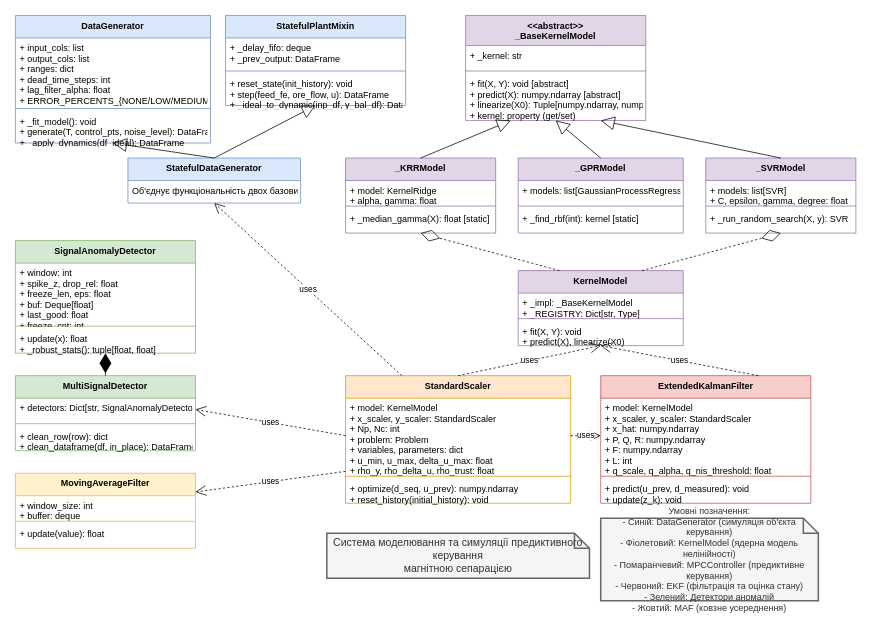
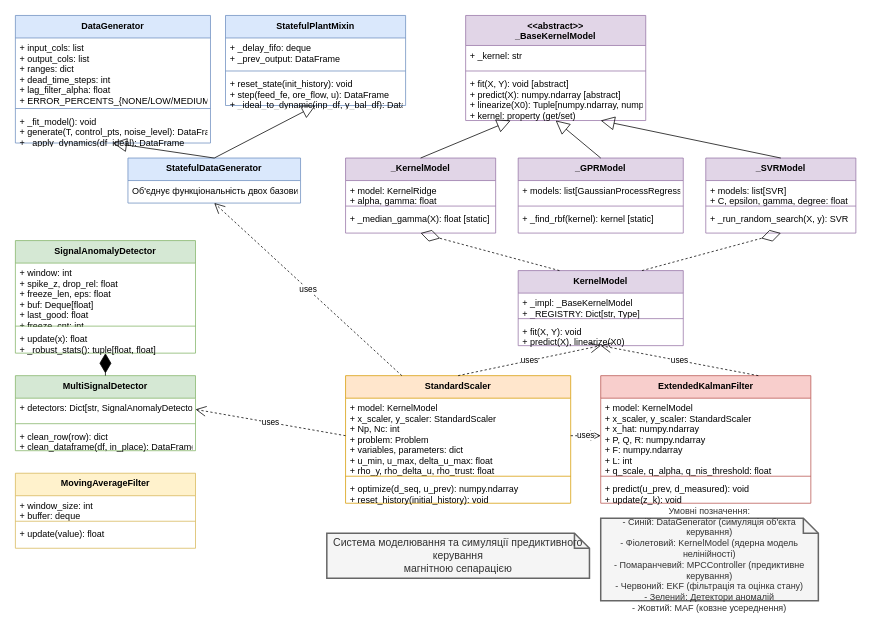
  <mxCell id="0" />
  <mxCell id="1" parent="0" />
  <mxCell id="2" value="DataGenerator" style="swimlane;fontStyle=1;align=center;verticalAlign=top;childLayout=stackLayout;horizontal=1;startSize=30;horizontalStack=0;resizeParent=1;resizeParentMax=0;resizeLast=0;collapsible=1;marginBottom=0;fillColor=#dae8fc;strokeColor=#6c8ebf;" parent="1" vertex="1"><mxGeometry x="20" y="20" width="260" height="170" as="geometry" /></mxCell>
  <mxCell id="3" value="+ input_cols: list&#10;+ output_cols: list&#10;+ ranges: dict&#10;+ dead_time_steps: int&#10;+ lag_filter_alpha: float&#10;+ ERROR_PERCENTS_{NONE/LOW/MEDIUM/HIGH}: dict" style="text;strokeColor=none;fillColor=none;align=left;verticalAlign=top;spacingLeft=4;spacingRight=4;overflow=hidden;rotatable=0;points=[[0,0.5],[1,0.5]];portConstraint=eastwest;" parent="2" vertex="1"><mxGeometry y="30" width="260" height="90" as="geometry" /></mxCell>
  <mxCell id="4" value="" style="line;strokeWidth=1;fillColor=none;align=left;verticalAlign=middle;spacingTop=-1;spacingLeft=3;spacingRight=3;rotatable=0;labelPosition=right;points=[];portConstraint=eastwest;strokeColor=inherit;" parent="2" vertex="1"><mxGeometry y="120" width="260" height="8" as="geometry" /></mxCell>
  <mxCell id="5" value="+ _fit_model(): void&#10;+ generate(T, control_pts, noise_level): DataFrame&#10;+ _apply_dynamics(df_ideal): DataFrame" style="text;strokeColor=none;fillColor=none;align=left;verticalAlign=top;spacingLeft=4;spacingRight=4;overflow=hidden;rotatable=0;points=[[0,0.5],[1,0.5]];portConstraint=eastwest;" parent="2" vertex="1"><mxGeometry y="128" width="260" height="42" as="geometry" /></mxCell>
  <mxCell id="6" value="StatefulPlantMixin" style="swimlane;fontStyle=1;align=center;verticalAlign=top;childLayout=stackLayout;horizontal=1;startSize=30;horizontalStack=0;resizeParent=1;resizeParentMax=0;resizeLast=0;collapsible=1;marginBottom=0;fillColor=#dae8fc;strokeColor=#6c8ebf;" parent="1" vertex="1"><mxGeometry x="300" y="20" width="240" height="120" as="geometry" /></mxCell>
  <mxCell id="7" value="+ _delay_fifo: deque&#10;+ _prev_output: DataFrame" style="text;strokeColor=none;fillColor=none;align=left;verticalAlign=top;spacingLeft=4;spacingRight=4;overflow=hidden;rotatable=0;points=[[0,0.5],[1,0.5]];portConstraint=eastwest;" parent="6" vertex="1"><mxGeometry y="30" width="240" height="40" as="geometry" /></mxCell>
  <mxCell id="8" value="" style="line;strokeWidth=1;fillColor=none;align=left;verticalAlign=middle;spacingTop=-1;spacingLeft=3;spacingRight=3;rotatable=0;labelPosition=right;points=[];portConstraint=eastwest;strokeColor=inherit;" parent="6" vertex="1"><mxGeometry y="70" width="240" height="8" as="geometry" /></mxCell>
  <mxCell id="9" value="+ reset_state(init_history): void&#10;+ step(feed_fe, ore_flow, u): DataFrame&#10;+ _ideal_to_dynamic(inp_df, y_bal_df): DataFrame" style="text;strokeColor=none;fillColor=none;align=left;verticalAlign=top;spacingLeft=4;spacingRight=4;overflow=hidden;rotatable=0;points=[[0,0.5],[1,0.5]];portConstraint=eastwest;" parent="6" vertex="1"><mxGeometry y="78" width="240" height="42" as="geometry" /></mxCell>
  <mxCell id="10" value="StatefulDataGenerator" style="swimlane;fontStyle=1;align=center;verticalAlign=top;childLayout=stackLayout;horizontal=1;startSize=30;horizontalStack=0;resizeParent=1;resizeParentMax=0;resizeLast=0;collapsible=1;marginBottom=0;fillColor=#dae8fc;strokeColor=#6c8ebf;" parent="1" vertex="1"><mxGeometry x="170" y="210" width="230" height="60" as="geometry" /></mxCell>
  <mxCell id="11" value="Об'єднує функціональність двох базових класів" style="text;strokeColor=none;fillColor=none;align=left;verticalAlign=top;spacingLeft=4;spacingRight=4;overflow=hidden;rotatable=0;points=[[0,0.5],[1,0.5]];portConstraint=eastwest;" parent="10" vertex="1"><mxGeometry y="30" width="230" height="30" as="geometry" /></mxCell>
  <mxCell id="12" value="" style="endArrow=block;endSize=16;endFill=0;html=1;rounded=0;exitX=0.5;exitY=0;exitDx=0;exitDy=0;entryX=0.5;entryY=1;entryDx=0;entryDy=0;" parent="1" source="10" target="2" edge="1"><mxGeometry width="160" relative="1" as="geometry"><mxPoint x="330" y="380" as="sourcePoint" /><mxPoint x="490" y="380" as="targetPoint" /></mxGeometry></mxCell>
  <mxCell id="13" value="" style="endArrow=block;endSize=16;endFill=0;html=1;rounded=0;exitX=0.5;exitY=0;exitDx=0;exitDy=0;entryX=0.5;entryY=1;entryDx=0;entryDy=0;" parent="1" source="10" target="6" edge="1"><mxGeometry width="160" relative="1" as="geometry"><mxPoint x="295" y="220" as="sourcePoint" /><mxPoint x="160" y="200" as="targetPoint" /></mxGeometry></mxCell>
  <mxCell id="14" value="&lt;&lt;abstract&gt;&gt;&#10;_BaseKernelModel" style="swimlane;fontStyle=1;align=center;verticalAlign=top;childLayout=stackLayout;horizontal=1;startSize=40;horizontalStack=0;resizeParent=1;resizeParentMax=0;resizeLast=0;collapsible=1;marginBottom=0;fillColor=#e1d5e7;strokeColor=#9673a6;" parent="1" vertex="1"><mxGeometry x="620" y="20" width="240" height="140" as="geometry" /></mxCell>
  <mxCell id="15" value="+ _kernel: str" style="text;strokeColor=none;fillColor=none;align=left;verticalAlign=top;spacingLeft=4;spacingRight=4;overflow=hidden;rotatable=0;points=[[0,0.5],[1,0.5]];portConstraint=eastwest;" parent="14" vertex="1"><mxGeometry y="40" width="240" height="30" as="geometry" /></mxCell>
  <mxCell id="16" value="" style="line;strokeWidth=1;fillColor=none;align=left;verticalAlign=middle;spacingTop=-1;spacingLeft=3;spacingRight=3;rotatable=0;labelPosition=right;points=[];portConstraint=eastwest;strokeColor=inherit;" parent="14" vertex="1"><mxGeometry y="70" width="240" height="8" as="geometry" /></mxCell>
  <mxCell id="17" value="+ fit(X, Y): void [abstract]&#10;+ predict(X): numpy.ndarray [abstract]&#10;+ linearize(X0): Tuple[numpy.ndarray, numpy.ndarray] [abstract]&#10;+ kernel: property (get/set)" style="text;strokeColor=none;fillColor=none;align=left;verticalAlign=top;spacingLeft=4;spacingRight=4;overflow=hidden;rotatable=0;points=[[0,0.5],[1,0.5]];portConstraint=eastwest;" parent="14" vertex="1"><mxGeometry y="78" width="240" height="62" as="geometry" /></mxCell>
- <mxCell id="18" value="_KRRModel" style="swimlane;fontStyle=1;align=center;verticalAlign=top;childLayout=stackLayout;horizontal=1;startSize=30;horizontalStack=0;resizeParent=1;resizeParentMax=0;resizeLast=0;collapsible=1;marginBottom=0;fillColor=#e1d5e7;strokeColor=#9673a6;" parent="1" vertex="1"><mxGeometry x="460" y="210" width="200" height="100" as="geometry" /></mxCell>
+ <mxCell id="18" value="_KernelModel" style="swimlane;fontStyle=1;align=center;verticalAlign=top;childLayout=stackLayout;horizontal=1;startSize=30;horizontalStack=0;resizeParent=1;resizeParentMax=0;resizeLast=0;collapsible=1;marginBottom=0;fillColor=#e1d5e7;strokeColor=#9673a6;" parent="1" vertex="1"><mxGeometry x="460" y="210" width="200" height="100" as="geometry" /></mxCell>
  <mxCell id="19" value="+ model: KernelRidge&#10;+ alpha, gamma: float" style="text;strokeColor=none;fillColor=none;align=left;verticalAlign=top;spacingLeft=4;spacingRight=4;overflow=hidden;rotatable=0;points=[[0,0.5],[1,0.5]];portConstraint=eastwest;" parent="18" vertex="1"><mxGeometry y="30" width="200" height="30" as="geometry" /></mxCell>
  <mxCell id="20" value="" style="line;strokeWidth=1;fillColor=none;align=left;verticalAlign=middle;spacingTop=-1;spacingLeft=3;spacingRight=3;rotatable=0;labelPosition=right;points=[];portConstraint=eastwest;strokeColor=inherit;" parent="18" vertex="1"><mxGeometry y="60" width="200" height="8" as="geometry" /></mxCell>
  <mxCell id="21" value="+ _median_gamma(X): float [static]" style="text;strokeColor=none;fillColor=none;align=left;verticalAlign=top;spacingLeft=4;spacingRight=4;overflow=hidden;rotatable=0;points=[[0,0.5],[1,0.5]];portConstraint=eastwest;" parent="18" vertex="1"><mxGeometry y="68" width="200" height="32" as="geometry" /></mxCell>
  <mxCell id="22" value="_GPRModel" style="swimlane;fontStyle=1;align=center;verticalAlign=top;childLayout=stackLayout;horizontal=1;startSize=30;horizontalStack=0;resizeParent=1;resizeParentMax=0;resizeLast=0;collapsible=1;marginBottom=0;fillColor=#e1d5e7;strokeColor=#9673a6;" parent="1" vertex="1"><mxGeometry x="690" y="210" width="220" height="100" as="geometry" /></mxCell>
  <mxCell id="23" value="+ models: list[GaussianProcessRegressor]" style="text;strokeColor=none;fillColor=none;align=left;verticalAlign=top;spacingLeft=4;spacingRight=4;overflow=hidden;rotatable=0;points=[[0,0.5],[1,0.5]];portConstraint=eastwest;" parent="22" vertex="1"><mxGeometry y="30" width="220" height="30" as="geometry" /></mxCell>
  <mxCell id="24" value="" style="line;strokeWidth=1;fillColor=none;align=left;verticalAlign=middle;spacingTop=-1;spacingLeft=3;spacingRight=3;rotatable=0;labelPosition=right;points=[];portConstraint=eastwest;strokeColor=inherit;" parent="22" vertex="1"><mxGeometry y="60" width="220" height="8" as="geometry" /></mxCell>
- <mxCell id="25" value="+ _find_rbf(int): kernel [static]" style="text;strokeColor=none;fillColor=none;align=left;verticalAlign=top;spacingLeft=4;spacingRight=4;overflow=hidden;rotatable=0;points=[[0,0.5],[1,0.5]];portConstraint=eastwest;" parent="22" vertex="1"><mxGeometry y="68" width="220" height="32" as="geometry" /></mxCell>
+ <mxCell id="25" value="+ _find_rbf(kernel): kernel [static]" style="text;strokeColor=none;fillColor=none;align=left;verticalAlign=top;spacingLeft=4;spacingRight=4;overflow=hidden;rotatable=0;points=[[0,0.5],[1,0.5]];portConstraint=eastwest;" parent="22" vertex="1"><mxGeometry y="68" width="220" height="32" as="geometry" /></mxCell>
  <mxCell id="26" value="_SVRModel" style="swimlane;fontStyle=1;align=center;verticalAlign=top;childLayout=stackLayout;horizontal=1;startSize=30;horizontalStack=0;resizeParent=1;resizeParentMax=0;resizeLast=0;collapsible=1;marginBottom=0;fillColor=#e1d5e7;strokeColor=#9673a6;" parent="1" vertex="1"><mxGeometry x="940" y="210" width="200" height="100" as="geometry" /></mxCell>
  <mxCell id="27" value="+ models: list[SVR]&#10;+ C, epsilon, gamma, degree: float" style="text;strokeColor=none;fillColor=none;align=left;verticalAlign=top;spacingLeft=4;spacingRight=4;overflow=hidden;rotatable=0;points=[[0,0.5],[1,0.5]];portConstraint=eastwest;" parent="26" vertex="1"><mxGeometry y="30" width="200" height="30" as="geometry" /></mxCell>
  <mxCell id="28" value="" style="line;strokeWidth=1;fillColor=none;align=left;verticalAlign=middle;spacingTop=-1;spacingLeft=3;spacingRight=3;rotatable=0;labelPosition=right;points=[];portConstraint=eastwest;strokeColor=inherit;" parent="26" vertex="1"><mxGeometry y="60" width="200" height="8" as="geometry" /></mxCell>
  <mxCell id="29" value="+ _run_random_search(X, y): SVR" style="text;strokeColor=none;fillColor=none;align=left;verticalAlign=top;spacingLeft=4;spacingRight=4;overflow=hidden;rotatable=0;points=[[0,0.5],[1,0.5]];portConstraint=eastwest;" parent="26" vertex="1"><mxGeometry y="68" width="200" height="32" as="geometry" /></mxCell>
  <mxCell id="30" value="KernelModel" style="swimlane;fontStyle=1;align=center;verticalAlign=top;childLayout=stackLayout;horizontal=1;startSize=30;horizontalStack=0;resizeParent=1;resizeParentMax=0;resizeLast=0;collapsible=1;marginBottom=0;fillColor=#e1d5e7;strokeColor=#9673a6;" parent="1" vertex="1"><mxGeometry x="690" y="360" width="220" height="100" as="geometry" /></mxCell>
  <mxCell id="31" value="+ _impl: _BaseKernelModel&#10;+ _REGISTRY: Dict[str, Type]" style="text;strokeColor=none;fillColor=none;align=left;verticalAlign=top;spacingLeft=4;spacingRight=4;overflow=hidden;rotatable=0;points=[[0,0.5],[1,0.5]];portConstraint=eastwest;" parent="30" vertex="1"><mxGeometry y="30" width="220" height="30" as="geometry" /></mxCell>
  <mxCell id="32" value="" style="line;strokeWidth=1;fillColor=none;align=left;verticalAlign=middle;spacingTop=-1;spacingLeft=3;spacingRight=3;rotatable=0;labelPosition=right;points=[];portConstraint=eastwest;strokeColor=inherit;" parent="30" vertex="1"><mxGeometry y="60" width="220" height="8" as="geometry" /></mxCell>
  <mxCell id="33" value="+ fit(X, Y): void&#10;+ predict(X), linearize(X0)" style="text;strokeColor=none;fillColor=none;align=left;verticalAlign=top;spacingLeft=4;spacingRight=4;overflow=hidden;rotatable=0;points=[[0,0.5],[1,0.5]];portConstraint=eastwest;" parent="30" vertex="1"><mxGeometry y="68" width="220" height="32" as="geometry" /></mxCell>
  <mxCell id="34" value="" style="endArrow=block;endSize=16;endFill=0;html=1;rounded=0;exitX=0.5;exitY=0;exitDx=0;exitDy=0;entryX=0.25;entryY=1;entryDx=0;entryDy=0;" parent="1" source="18" target="14" edge="1"><mxGeometry width="160" relative="1" as="geometry"><mxPoint x="330" y="380" as="sourcePoint" /><mxPoint x="490" y="380" as="targetPoint" /></mxGeometry></mxCell>
  <mxCell id="35" value="" style="endArrow=block;endSize=16;endFill=0;html=1;rounded=0;exitX=0.5;exitY=0;exitDx=0;exitDy=0;entryX=0.5;entryY=1;entryDx=0;entryDy=0;" parent="1" source="22" target="14" edge="1"><mxGeometry width="160" relative="1" as="geometry"><mxPoint x="560" y="220" as="sourcePoint" /><mxPoint x="680" y="170" as="targetPoint" /></mxGeometry></mxCell>
  <mxCell id="36" value="" style="endArrow=block;endSize=16;endFill=0;html=1;rounded=0;exitX=0.5;exitY=0;exitDx=0;exitDy=0;entryX=0.75;entryY=1;entryDx=0;entryDy=0;" parent="1" source="26" target="14" edge="1"><mxGeometry width="160" relative="1" as="geometry"><mxPoint x="810" y="220" as="sourcePoint" /><mxPoint x="750" y="170" as="targetPoint" /></mxGeometry></mxCell>
  <mxCell id="37" value="" style="endArrow=diamondThin;endFill=0;endSize=24;html=1;rounded=0;exitX=0.25;exitY=0;exitDx=0;exitDy=0;entryX=0.5;entryY=1;entryDx=0;entryDy=0;dashed=1;" parent="1" source="30" target="18" edge="1"><mxGeometry width="160" relative="1" as="geometry"><mxPoint x="710" y="370" as="sourcePoint" /><mxPoint x="810" y="320" as="targetPoint" /></mxGeometry></mxCell>
  <mxCell id="38" value="" style="endArrow=diamondThin;endFill=0;endSize=24;html=1;rounded=0;exitX=0.75;exitY=0;exitDx=0;exitDy=0;entryX=0.5;entryY=1;entryDx=0;entryDy=0;dashed=1;" parent="1" source="30" target="26" edge="1"><mxGeometry width="160" relative="1" as="geometry"><mxPoint x="720" y="380" as="sourcePoint" /><mxPoint x="820" y="330" as="targetPoint" /></mxGeometry></mxCell>
  <mxCell id="39" value="StandardScaler" style="swimlane;fontStyle=1;align=center;verticalAlign=top;childLayout=stackLayout;horizontal=1;startSize=30;horizontalStack=0;resizeParent=1;resizeParentMax=0;resizeLast=0;collapsible=1;marginBottom=0;fillColor=#ffe6cc;strokeColor=#d79b00;" parent="1" vertex="1"><mxGeometry x="460" y="500" width="300" height="170" as="geometry" /></mxCell>
  <mxCell id="40" value="+ model: KernelModel&#10;+ x_scaler, y_scaler: StandardScaler&#10;+ Np, Nc: int&#10;+ problem: Problem&#10;+ variables, parameters: dict&#10;+ u_min, u_max, delta_u_max: float&#10;+ rho_y, rho_delta_u, rho_trust: float" style="text;strokeColor=none;fillColor=none;align=left;verticalAlign=top;spacingLeft=4;spacingRight=4;overflow=hidden;rotatable=0;points=[[0,0.5],[1,0.5]];portConstraint=eastwest;" parent="39" vertex="1"><mxGeometry y="30" width="300" height="100" as="geometry" /></mxCell>
  <mxCell id="41" value="" style="line;strokeWidth=1;fillColor=none;align=left;verticalAlign=middle;spacingTop=-1;spacingLeft=3;spacingRight=3;rotatable=0;labelPosition=right;points=[];portConstraint=eastwest;strokeColor=inherit;" parent="39" vertex="1"><mxGeometry y="130" width="300" height="8" as="geometry" /></mxCell>
  <mxCell id="42" value="+ optimize(d_seq, u_prev): numpy.ndarray&#10;+ reset_history(initial_history): void" style="text;strokeColor=none;fillColor=none;align=left;verticalAlign=top;spacingLeft=4;spacingRight=4;overflow=hidden;rotatable=0;points=[[0,0.5],[1,0.5]];portConstraint=eastwest;" parent="39" vertex="1"><mxGeometry y="138" width="300" height="32" as="geometry" /></mxCell>
  <mxCell id="43" value="ExtendedKalmanFilter" style="swimlane;fontStyle=1;align=center;verticalAlign=top;childLayout=stackLayout;horizontal=1;startSize=30;horizontalStack=0;resizeParent=1;resizeParentMax=0;resizeLast=0;collapsible=1;marginBottom=0;fillColor=#f8cecc;strokeColor=#b85450;" parent="1" vertex="1"><mxGeometry x="800" y="500" width="280" height="170" as="geometry" /></mxCell>
  <mxCell id="44" value="+ model: KernelModel&#10;+ x_scaler, y_scaler: StandardScaler&#10;+ x_hat: numpy.ndarray&#10;+ P, Q, R: numpy.ndarray&#10;+ F: numpy.ndarray&#10;+ L: int&#10;+ q_scale, q_alpha, q_nis_threshold: float" style="text;strokeColor=none;fillColor=none;align=left;verticalAlign=top;spacingLeft=4;spacingRight=4;overflow=hidden;rotatable=0;points=[[0,0.5],[1,0.5]];portConstraint=eastwest;" parent="43" vertex="1"><mxGeometry y="30" width="280" height="100" as="geometry" /></mxCell>
  <mxCell id="45" value="" style="line;strokeWidth=1;fillColor=none;align=left;verticalAlign=middle;spacingTop=-1;spacingLeft=3;spacingRight=3;rotatable=0;labelPosition=right;points=[];portConstraint=eastwest;strokeColor=inherit;" parent="43" vertex="1"><mxGeometry y="130" width="280" height="8" as="geometry" /></mxCell>
  <mxCell id="46" value="+ predict(u_prev, d_measured): void&#10;+ update(z_k): void" style="text;strokeColor=none;fillColor=none;align=left;verticalAlign=top;spacingLeft=4;spacingRight=4;overflow=hidden;rotatable=0;points=[[0,0.5],[1,0.5]];portConstraint=eastwest;" parent="43" vertex="1"><mxGeometry y="138" width="280" height="32" as="geometry" /></mxCell>
  <mxCell id="47" value="SignalAnomalyDetector" style="swimlane;fontStyle=1;align=center;verticalAlign=top;childLayout=stackLayout;horizontal=1;startSize=30;horizontalStack=0;resizeParent=1;resizeParentMax=0;resizeLast=0;collapsible=1;marginBottom=0;fillColor=#d5e8d4;strokeColor=#82b366;" parent="1" vertex="1"><mxGeometry x="20" y="320" width="240" height="150" as="geometry" /></mxCell>
  <mxCell id="48" value="+ window: int&#10;+ spike_z, drop_rel: float&#10;+ freeze_len, eps: float&#10;+ buf: Deque[float]&#10;+ last_good: float&#10;+ freeze_cnt: int" style="text;strokeColor=none;fillColor=none;align=left;verticalAlign=top;spacingLeft=4;spacingRight=4;overflow=hidden;rotatable=0;points=[[0,0.5],[1,0.5]];portConstraint=eastwest;" parent="47" vertex="1"><mxGeometry y="30" width="240" height="80" as="geometry" /></mxCell>
  <mxCell id="49" value="" style="line;strokeWidth=1;fillColor=none;align=left;verticalAlign=middle;spacingTop=-1;spacingLeft=3;spacingRight=3;rotatable=0;labelPosition=right;points=[];portConstraint=eastwest;strokeColor=inherit;" parent="47" vertex="1"><mxGeometry y="110" width="240" height="8" as="geometry" /></mxCell>
  <mxCell id="50" value="+ update(x): float&#10;+ _robust_stats(): tuple[float, float]" style="text;strokeColor=none;fillColor=none;align=left;verticalAlign=top;spacingLeft=4;spacingRight=4;overflow=hidden;rotatable=0;points=[[0,0.5],[1,0.5]];portConstraint=eastwest;" parent="47" vertex="1"><mxGeometry y="118" width="240" height="32" as="geometry" /></mxCell>
  <mxCell id="51" value="MultiSignalDetector" style="swimlane;fontStyle=1;align=center;verticalAlign=top;childLayout=stackLayout;horizontal=1;startSize=30;horizontalStack=0;resizeParent=1;resizeParentMax=0;resizeLast=0;collapsible=1;marginBottom=0;fillColor=#d5e8d4;strokeColor=#82b366;" parent="1" vertex="1"><mxGeometry x="20" y="500" width="240" height="100" as="geometry" /></mxCell>
  <mxCell id="52" value="+ detectors: Dict[str, SignalAnomalyDetector]" style="text;strokeColor=none;fillColor=none;align=left;verticalAlign=top;spacingLeft=4;spacingRight=4;overflow=hidden;rotatable=0;points=[[0,0.5],[1,0.5]];portConstraint=eastwest;" parent="51" vertex="1"><mxGeometry y="30" width="240" height="30" as="geometry" /></mxCell>
  <mxCell id="53" value="" style="line;strokeWidth=1;fillColor=none;align=left;verticalAlign=middle;spacingTop=-1;spacingLeft=3;spacingRight=3;rotatable=0;labelPosition=right;points=[];portConstraint=eastwest;strokeColor=inherit;" parent="51" vertex="1"><mxGeometry y="60" width="240" height="8" as="geometry" /></mxCell>
  <mxCell id="54" value="+ clean_row(row): dict&#10;+ clean_dataframe(df, in_place): DataFrame" style="text;strokeColor=none;fillColor=none;align=left;verticalAlign=top;spacingLeft=4;spacingRight=4;overflow=hidden;rotatable=0;points=[[0,0.5],[1,0.5]];portConstraint=eastwest;" parent="51" vertex="1"><mxGeometry y="68" width="240" height="32" as="geometry" /></mxCell>
  <mxCell id="55" value="" style="endArrow=diamondThin;endFill=1;endSize=24;html=1;rounded=0;exitX=0.5;exitY=0;exitDx=0;exitDy=0;entryX=0.5;entryY=1;entryDx=0;entryDy=0;" parent="1" source="51" target="47" edge="1"><mxGeometry width="160" relative="1" as="geometry"><mxPoint x="310" y="530" as="sourcePoint" /><mxPoint x="470" y="530" as="targetPoint" /></mxGeometry></mxCell>
  <mxCell id="56" value="MovingAverageFilter" style="swimlane;fontStyle=1;align=center;verticalAlign=top;childLayout=stackLayout;horizontal=1;startSize=30;horizontalStack=0;resizeParent=1;resizeParentMax=0;resizeLast=0;collapsible=1;marginBottom=0;fillColor=#fff2cc;strokeColor=#d6b656;" parent="1" vertex="1"><mxGeometry x="20" y="630" width="240" height="100" as="geometry" /></mxCell>
  <mxCell id="57" value="+ window_size: int&#10;+ buffer: deque" style="text;strokeColor=none;fillColor=none;align=left;verticalAlign=top;spacingLeft=4;spacingRight=4;overflow=hidden;rotatable=0;points=[[0,0.5],[1,0.5]];portConstraint=eastwest;" parent="56" vertex="1"><mxGeometry y="30" width="240" height="30" as="geometry" /></mxCell>
  <mxCell id="58" value="" style="line;strokeWidth=1;fillColor=none;align=left;verticalAlign=middle;spacingTop=-1;spacingLeft=3;spacingRight=3;rotatable=0;labelPosition=right;points=[];portConstraint=eastwest;strokeColor=inherit;" parent="56" vertex="1"><mxGeometry y="60" width="240" height="8" as="geometry" /></mxCell>
  <mxCell id="59" value="+ update(value): float" style="text;strokeColor=none;fillColor=none;align=left;verticalAlign=top;spacingLeft=4;spacingRight=4;overflow=hidden;rotatable=0;points=[[0,0.5],[1,0.5]];portConstraint=eastwest;" parent="56" vertex="1"><mxGeometry y="68" width="240" height="32" as="geometry" /></mxCell>
  <mxCell id="60" value="uses" style="endArrow=open;endSize=12;dashed=1;html=1;rounded=0;exitX=1;exitY=0.5;exitDx=0;exitDy=0;entryX=0;entryY=0.5;entryDx=0;entryDy=0;" parent="1" source="40" target="44" edge="1"><mxGeometry width="160" relative="1" as="geometry"><mxPoint x="310" y="530" as="sourcePoint" /><mxPoint x="470" y="530" as="targetPoint" /></mxGeometry></mxCell>
  <mxCell id="61" value="uses" style="endArrow=open;endSize=12;dashed=1;html=1;rounded=0;exitX=0.5;exitY=0;exitDx=0;exitDy=0;entryX=0.5;entryY=1;entryDx=0;entryDy=0;" parent="1" source="39" target="30" edge="1"><mxGeometry width="160" relative="1" as="geometry"><mxPoint x="550" y="500" as="sourcePoint" /><mxPoint x="710" y="500" as="targetPoint" /></mxGeometry></mxCell>
  <mxCell id="62" value="uses" style="endArrow=open;endSize=12;dashed=1;html=1;rounded=0;exitX=0.75;exitY=0;exitDx=0;exitDy=0;entryX=0.5;entryY=1;entryDx=0;entryDy=0;" parent="1" source="43" target="30" edge="1"><mxGeometry width="160" relative="1" as="geometry"><mxPoint x="780" y="500" as="sourcePoint" /><mxPoint x="940" y="500" as="targetPoint" /></mxGeometry></mxCell>
  <mxCell id="63" value="uses" style="endArrow=open;endSize=12;dashed=1;html=1;rounded=0;exitX=0;exitY=0.5;exitDx=0;exitDy=0;entryX=1;entryY=0.5;entryDx=0;entryDy=0;" parent="1" source="40" target="52" edge="1"><mxGeometry width="160" relative="1" as="geometry"><mxPoint x="310" y="530" as="sourcePoint" /><mxPoint x="470" y="530" as="targetPoint" /></mxGeometry></mxCell>
- <mxCell id="64" value="uses" style="endArrow=open;endSize=12;dashed=1;html=1;rounded=0;exitX=0;exitY=0.75;exitDx=0;exitDy=0;entryX=1;entryY=0.25;entryDx=0;entryDy=0;" parent="1" source="39" target="56" edge="1"><mxGeometry width="160" relative="1" as="geometry"><mxPoint x="310" y="530" as="sourcePoint" /><mxPoint x="470" y="530" as="targetPoint" /></mxGeometry></mxCell>
  <mxCell id="65" value="uses" style="endArrow=open;endSize=12;dashed=1;html=1;rounded=0;exitX=0.25;exitY=0;exitDx=0;exitDy=0;entryX=0.5;entryY=1;entryDx=0;entryDy=0;" parent="1" source="39" target="10" edge="1"><mxGeometry width="160" relative="1" as="geometry"><mxPoint x="310" y="530" as="sourcePoint" /><mxPoint x="470" y="530" as="targetPoint" /></mxGeometry></mxCell>
  <mxCell id="66" value="Система моделювання та симуляції предиктивного керування&#10;магнітною сепарацією" style="shape=note;strokeWidth=2;fontSize=14;size=20;whiteSpace=wrap;html=1;fillColor=#f5f5f5;strokeColor=#666666;fontColor=#333333;" parent="1" vertex="1"><mxGeometry x="435" y="710" width="350" height="60" as="geometry" /></mxCell>
  <mxCell id="67" value="Умовні позначення:&#10;- Синій: DataGenerator (симуляція об'єкта керування)&#10;- Фіолетовий: KernelModel (ядерна модель нелінійності)&#10;- Помаранчевий: MPCController (предиктивне керування)&#10;- Червоний: EKF (фільтрація та оцінка стану)&#10;- Зелений: Детектори аномалій&#10;- Жовтий: MAF (ковзне усереднення)" style="shape=note;strokeWidth=2;fontSize=12;size=20;whiteSpace=wrap;html=1;fillColor=#f5f5f5;strokeColor=#666666;fontColor=#333333;" parent="1" vertex="1"><mxGeometry x="800" y="690" width="290" height="110" as="geometry" /></mxCell>
